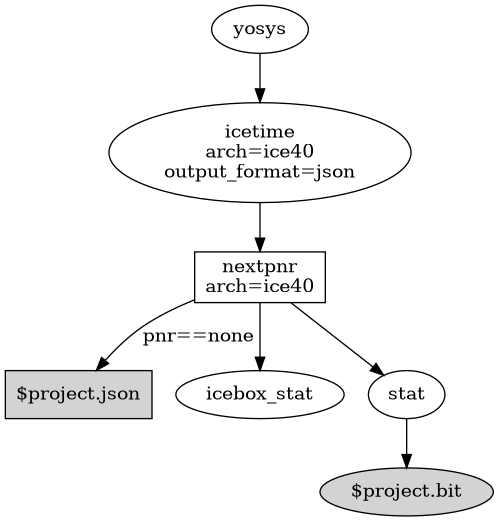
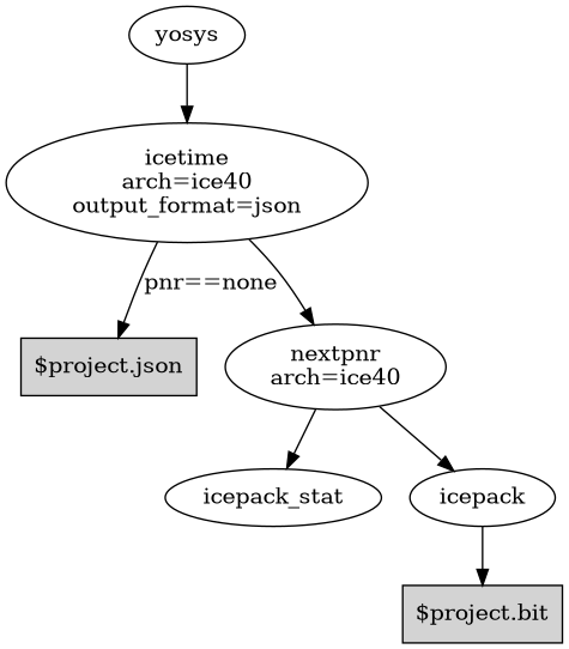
  digraph {
-   "$project.bit" [shape=ellipse style=filled]
+   "$project.bit" [shape=box style=filled]
    "$project.json" [shape=box style=filled]
    n3 [label="icetime\narch=ice40\noutput_format=json"]
-   n4 [label="nextpnr\narch=ice40" shape=box]
-   icebox_stat
-   icepack [label=stat]
+   n4 [label="nextpnr\narch=ice40"]
+   icebox_stat [label=icepack_stat]
+   icepack
    n7 [label=yosys]
-   n4 -> "$project.json" [label="pnr==none"]
+   n3 -> "$project.json" [label="pnr==none"]
    n3 -> n4
    n4 -> icebox_stat
    n4 -> icepack
    icepack -> "$project.bit"
    n7 -> n3
  }
